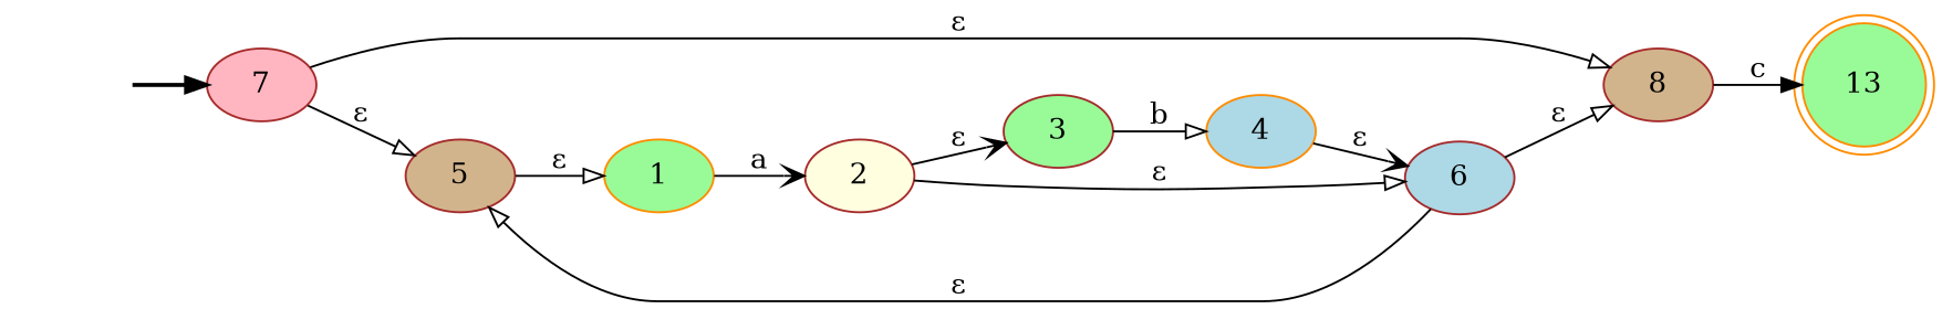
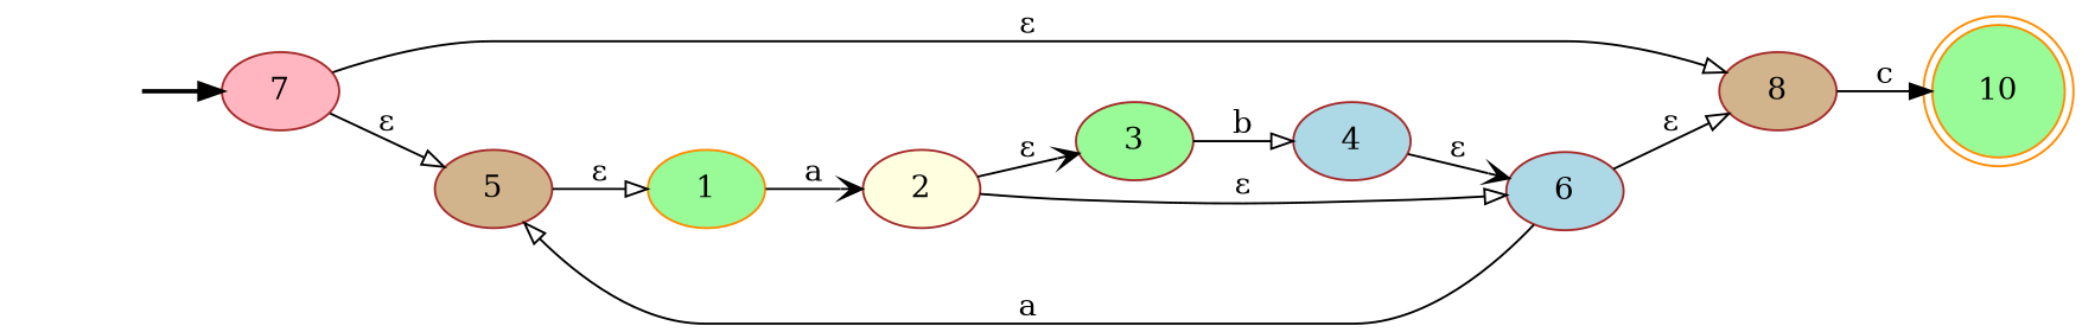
  digraph {
    fontname="DejaVu Serif"
    rankdir=LR
    node [fontname="DejaVu Serif" style=filled color=brown fillcolor=palegreen]
    edge [arrowhead=onormal fontname="DejaVu Serif"]
    fake [style=invisible color="" fillcolor=""]
    7 [fillcolor=lightpink root=true]
    8 [fillcolor=tan]
    5 [fillcolor=tan]
-   10 [color=darkorange shape=doublecircle label=13]
+   10 [color=darkorange shape=doublecircle]
    1 [color=darkorange]
    2 [fillcolor=lightyellow]
    3
-   4 [color=darkorange fillcolor=lightblue]
+   4 [fillcolor=lightblue]
    6 [fillcolor=lightblue]
    fake -> 7 [arrowhead=normal style=bold]
    7 -> 8 [label="ε"]
    7 -> 5 [label="ε"]
    8 -> 10 [arrowhead=normal label=c]
    5 -> 1 [label="ε"]
    1 -> 2 [arrowhead=vee label=a]
    2 -> 3 [arrowhead=vee label="ε"]
    2 -> 6 [label="ε"]
    3 -> 4 [label=b]
    4 -> 6 [arrowhead=vee label="ε"]
    6 -> 8 [label="ε"]
-   6 -> 5 [label="ε"]
+   6 -> 5 [label=a]
  }
